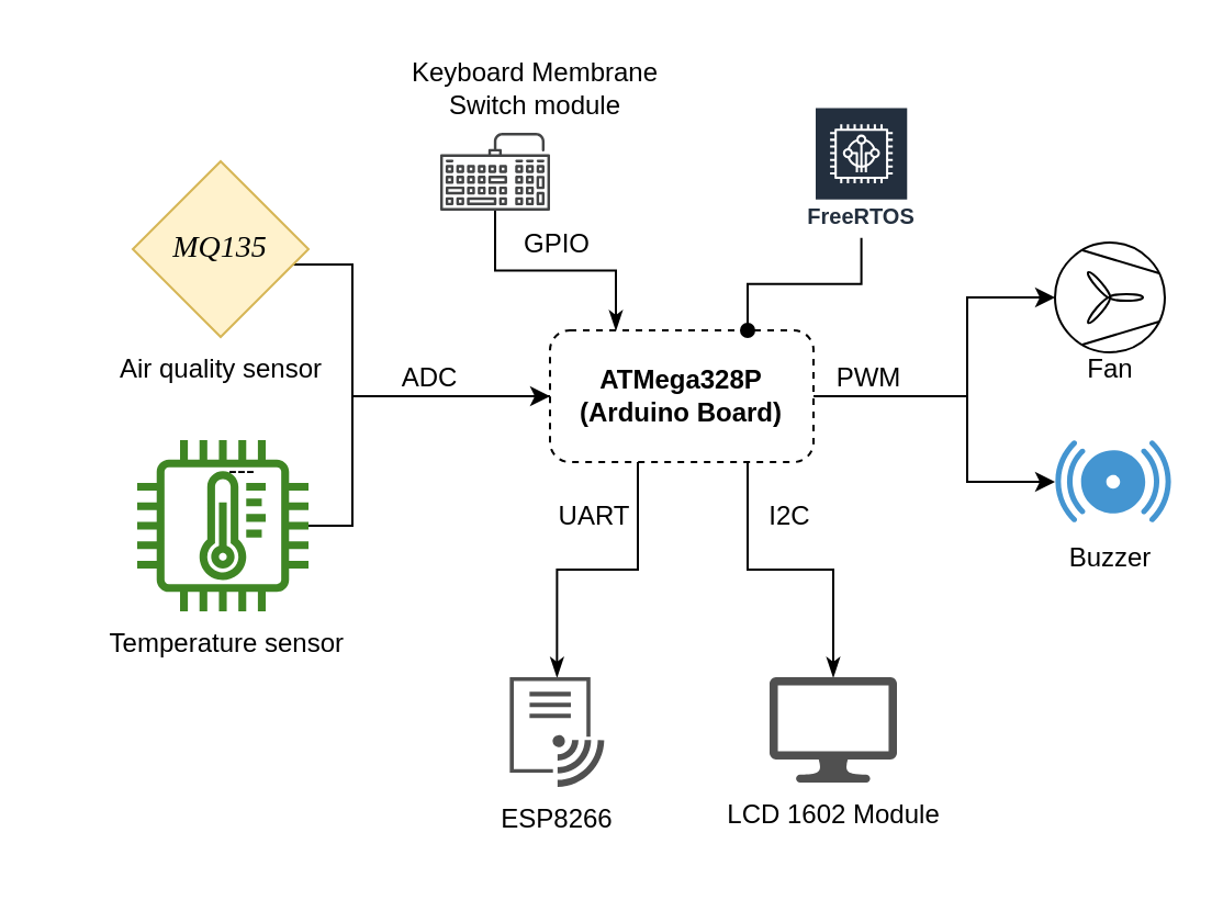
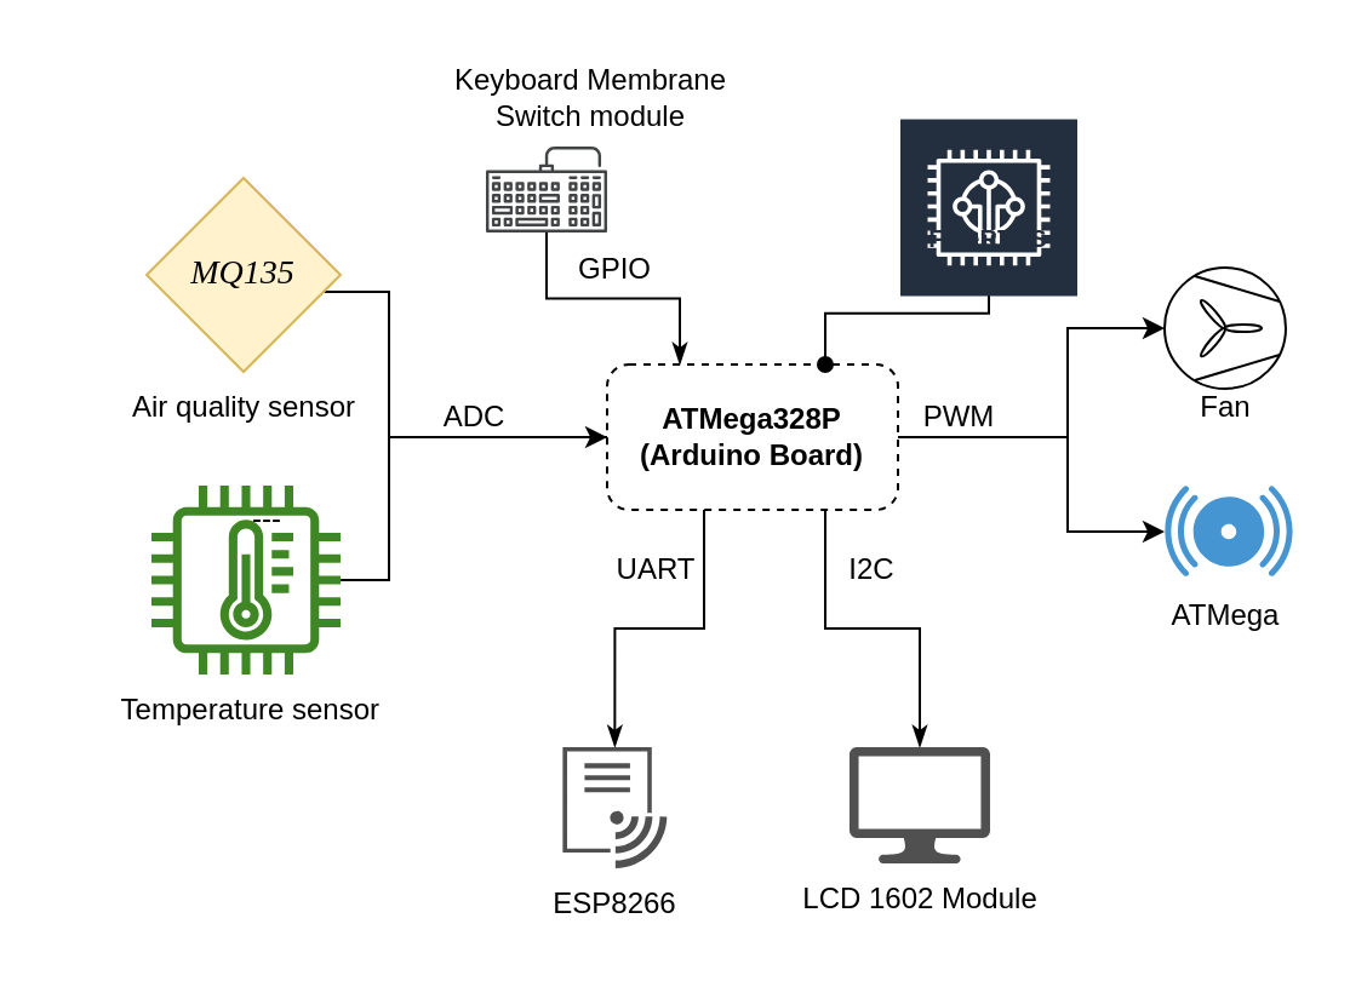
  <mxCell id="0" />
  <mxCell id="1" parent="0" />
  <mxCell id="2" style="edgeStyle=orthogonalEdgeStyle;rounded=0;orthogonalLoop=1;jettySize=auto;html=1;entryX=0;entryY=0.5;entryDx=0;entryDy=0;entryPerimeter=0;" parent="1" source="6" target="13" edge="1"><mxGeometry relative="1" as="geometry"><Array as="points"><mxPoint x="440" y="180" /><mxPoint x="440" y="135" /></Array></mxGeometry></mxCell>
  <mxCell id="3" style="edgeStyle=orthogonalEdgeStyle;rounded=0;orthogonalLoop=1;jettySize=auto;html=1;" parent="1" source="6" target="18" edge="1"><mxGeometry relative="1" as="geometry"><mxPoint x="390" y="230" as="targetPoint" /><Array as="points"><mxPoint x="440" y="180" /><mxPoint x="440" y="219" /></Array></mxGeometry></mxCell>
  <mxCell id="4" style="edgeStyle=orthogonalEdgeStyle;rounded=0;orthogonalLoop=1;jettySize=auto;html=1;entryX=0.5;entryY=0;entryDx=0;entryDy=0;entryPerimeter=0;endArrow=classicThin;endFill=1;" parent="1" source="6" target="23" edge="1"><mxGeometry relative="1" as="geometry"><Array as="points"><mxPoint x="290" y="259" /><mxPoint x="253" y="259" /></Array></mxGeometry></mxCell>
  <mxCell id="5" style="edgeStyle=orthogonalEdgeStyle;rounded=0;orthogonalLoop=1;jettySize=auto;html=1;exitX=0.75;exitY=1;exitDx=0;exitDy=0;endArrow=classicThin;endFill=1;" parent="1" source="6" target="26" edge="1"><mxGeometry relative="1" as="geometry" /></mxCell>
  <mxCell id="6" value="&lt;b&gt;ATMega328P&lt;br&gt;(Arduino Board)&lt;br&gt;&lt;/b&gt;" style="rounded=1;whiteSpace=wrap;html=1;dashed=1;" parent="1" vertex="1"><mxGeometry x="250" y="150" width="120" height="60" as="geometry" /></mxCell>
  <mxCell id="7" style="edgeStyle=orthogonalEdgeStyle;rounded=0;orthogonalLoop=1;jettySize=auto;html=1;entryX=0;entryY=0.5;entryDx=0;entryDy=0;endArrow=none;" parent="1" source="16" target="6" edge="1"><mxGeometry relative="1" as="geometry"><Array as="points"><mxPoint x="160" y="120" /><mxPoint x="160" y="180" /></Array></mxGeometry></mxCell>
  <mxCell id="8" value="---" style="group" parent="1" vertex="1" connectable="0"><mxGeometry x="20" y="200" width="180" height="108" as="geometry" /></mxCell>
  <mxCell id="9" value="" style="sketch=0;outlineConnect=0;fontColor=#232F3E;gradientColor=none;fillColor=#3F8624;strokeColor=none;dashed=0;verticalLabelPosition=bottom;verticalAlign=top;align=center;html=1;fontSize=12;fontStyle=0;aspect=fixed;pointerEvents=1;shape=mxgraph.aws4.iot_thing_temperature_sensor;" parent="8" vertex="1"><mxGeometry x="42" width="78" height="78" as="geometry" /></mxCell>
  <mxCell id="10" value="&amp;nbsp;Temperature sensor&lt;br&gt;" style="text;html=1;align=center;verticalAlign=middle;resizable=0;points=[];autosize=1;strokeColor=none;fillColor=none;" parent="8" vertex="1"><mxGeometry x="16" y="78" width="130" height="30" as="geometry" /></mxCell>
  <mxCell id="11" style="edgeStyle=orthogonalEdgeStyle;rounded=0;orthogonalLoop=1;jettySize=auto;html=1;entryX=0;entryY=0.5;entryDx=0;entryDy=0;" parent="1" source="9" target="6" edge="1"><mxGeometry relative="1" as="geometry"><Array as="points"><mxPoint x="160" y="239" /><mxPoint x="160" y="180" /></Array></mxGeometry></mxCell>
  <mxCell id="12" value="" style="group" parent="1" vertex="1" connectable="0"><mxGeometry x="480" y="110" width="50" height="73" as="geometry" /></mxCell>
  <mxCell id="13" value="" style="shape=mxgraph.pid.compressors_-_iso.blower,_fan;html=1;pointerEvents=1;align=center;verticalLabelPosition=bottom;verticalAlign=top;dashed=0;" parent="12" vertex="1"><mxGeometry width="50" height="50" as="geometry" /></mxCell>
  <mxCell id="14" value="Fan" style="text;html=1;align=center;verticalAlign=middle;resizable=0;points=[];autosize=1;strokeColor=none;fillColor=none;" parent="12" vertex="1"><mxGeometry x="5" y="43" width="40" height="30" as="geometry" /></mxCell>
  <mxCell id="15" value="" style="group" parent="1" vertex="1" connectable="0"><mxGeometry x="40" y="73" width="120" height="110" as="geometry" /></mxCell>
  <mxCell id="16" value="&lt;i&gt;&lt;font style=&quot;font-size: 14px;&quot; face=&quot;Bakbak One&quot; data-font-src=&quot;https://fonts.googleapis.com/css?family=Bakbak+One&quot;&gt;MQ135&lt;/font&gt;&lt;/i&gt;" style="rhombus;whiteSpace=wrap;html=1;aspect=fixed;fillColor=#fff2cc;strokeColor=#d6b656;" parent="15" vertex="1"><mxGeometry x="20" width="80" height="80" as="geometry" /></mxCell>
  <mxCell id="17" value="Air quality sensor" style="text;html=1;align=center;verticalAlign=middle;resizable=0;points=[];autosize=1;strokeColor=none;fillColor=none;" parent="15" vertex="1"><mxGeometry y="80" width="120" height="30" as="geometry" /></mxCell>
  <mxCell id="18" value="" style="shadow=0;dashed=0;html=1;strokeColor=none;fillColor=#4495D1;labelPosition=center;verticalLabelPosition=bottom;verticalAlign=top;align=center;outlineConnect=0;shape=mxgraph.veeam.2d.alarm;" parent="1" vertex="1"><mxGeometry x="480" y="200" width="52.8" height="37.6" as="geometry" /></mxCell>
  <mxCell id="19" style="edgeStyle=orthogonalEdgeStyle;rounded=0;orthogonalLoop=1;jettySize=auto;html=1;entryX=0.75;entryY=0;entryDx=0;entryDy=0;endArrow=oval;endFill=1;" parent="1" source="20" target="6" edge="1"><mxGeometry relative="1" as="geometry" /></mxCell>
- <mxCell id="20" value="FreeRTOS" style="sketch=0;outlineConnect=0;fontColor=#232F3E;gradientColor=none;strokeColor=#ffffff;fillColor=#232F3E;dashed=0;verticalLabelPosition=middle;verticalAlign=bottom;align=center;html=1;whiteSpace=wrap;fontSize=10;fontStyle=1;spacing=3;shape=mxgraph.aws4.productIcon;prIcon=mxgraph.aws4.freertos;" parent="1" vertex="1"><mxGeometry x="370" y="47.75" width="43.64" height="60" as="geometry" /></mxCell>
+ <mxCell id="20" value="FreeRTOS" style="sketch=0;outlineConnect=0;fontColor=#232F3E;gradientColor=none;strokeColor=#ffffff;fillColor=#232F3E;dashed=0;verticalLabelPosition=middle;verticalAlign=bottom;align=center;html=1;whiteSpace=wrap;fontSize=10;fontStyle=1;spacing=3;shape=mxgraph.aws4.productIcon;prIcon=mxgraph.aws4.freertos;" parent="1" vertex="1"><mxGeometry x="370" y="47.75" width="75" height="60" as="geometry" /></mxCell>
  <mxCell id="21" value="ADC" style="text;html=1;align=center;verticalAlign=middle;resizable=0;points=[];autosize=1;strokeColor=none;fillColor=none;" parent="1" vertex="1"><mxGeometry x="170" y="157" width="50" height="30" as="geometry" /></mxCell>
  <mxCell id="22" value="PWM" style="text;html=1;align=center;verticalAlign=middle;resizable=0;points=[];autosize=1;strokeColor=none;fillColor=none;" parent="1" vertex="1"><mxGeometry x="370" y="157" width="50" height="30" as="geometry" /></mxCell>
  <mxCell id="23" value="" style="sketch=0;pointerEvents=1;shadow=0;dashed=0;html=1;strokeColor=none;labelPosition=center;verticalLabelPosition=bottom;verticalAlign=top;align=center;fillColor=#505050;shape=mxgraph.mscae.intune.intune_wifi_profiles" parent="1" vertex="1"><mxGeometry x="231.68" y="308" width="43" height="50" as="geometry" /></mxCell>
  <mxCell id="24" value="UART" style="text;html=1;align=center;verticalAlign=middle;resizable=0;points=[];autosize=1;strokeColor=none;fillColor=none;" parent="1" vertex="1"><mxGeometry x="240" y="220" width="60" height="30" as="geometry" /></mxCell>
  <mxCell id="25" value="ESP8266" style="text;html=1;align=center;verticalAlign=middle;resizable=0;points=[];autosize=1;strokeColor=none;fillColor=none;" parent="1" vertex="1"><mxGeometry x="218.18" y="358" width="70" height="30" as="geometry" /></mxCell>
  <mxCell id="26" value="" style="sketch=0;pointerEvents=1;shadow=0;dashed=0;html=1;strokeColor=none;fillColor=#505050;labelPosition=center;verticalLabelPosition=bottom;verticalAlign=top;outlineConnect=0;align=center;shape=mxgraph.office.devices.lcd_monitor;" parent="1" vertex="1"><mxGeometry x="350" y="308" width="58" height="48" as="geometry" /></mxCell>
  <mxCell id="27" value="I2C" style="text;html=1;align=center;verticalAlign=middle;resizable=0;points=[];autosize=1;strokeColor=none;fillColor=none;" parent="1" vertex="1"><mxGeometry x="339" y="220" width="40" height="30" as="geometry" /></mxCell>
  <mxCell id="28" value="LCD 1602 Module" style="text;html=1;align=center;verticalAlign=middle;resizable=0;points=[];autosize=1;strokeColor=none;fillColor=none;" parent="1" vertex="1"><mxGeometry x="319" y="356" width="120" height="30" as="geometry" /></mxCell>
- <mxCell id="29" value="Buzzer" style="text;html=1;align=center;verticalAlign=middle;resizable=0;points=[];autosize=1;strokeColor=none;fillColor=none;" parent="1" vertex="1"><mxGeometry x="475" y="239" width="60" height="30" as="geometry" /></mxCell>
+ <mxCell id="29" value="ATMega" style="text;html=1;align=center;verticalAlign=middle;resizable=0;points=[];autosize=1;strokeColor=none;fillColor=none;" parent="1" vertex="1"><mxGeometry x="475" y="239" width="60" height="30" as="geometry" /></mxCell>
  <mxCell id="30" style="edgeStyle=orthogonalEdgeStyle;rounded=0;orthogonalLoop=1;jettySize=auto;html=1;entryX=0.25;entryY=0;entryDx=0;entryDy=0;endArrow=classicThin;endFill=1;" parent="1" source="31" target="6" edge="1"><mxGeometry relative="1" as="geometry" /></mxCell>
  <mxCell id="31" value="" style="sketch=0;pointerEvents=1;shadow=0;dashed=0;html=1;strokeColor=none;fillColor=#434445;aspect=fixed;labelPosition=center;verticalLabelPosition=bottom;verticalAlign=top;align=center;outlineConnect=0;shape=mxgraph.vvd.keyboard;" parent="1" vertex="1"><mxGeometry x="200" y="60" width="50" height="35.5" as="geometry" /></mxCell>
  <mxCell id="32" value="Keyboard Membrane&lt;br&gt;Switch module" style="text;html=1;align=center;verticalAlign=middle;resizable=0;points=[];autosize=1;strokeColor=none;fillColor=none;" parent="1" vertex="1"><mxGeometry x="173.18" y="20" width="140" height="40" as="geometry" /></mxCell>
  <mxCell id="33" value="GPIO" style="text;html=1;align=center;verticalAlign=middle;resizable=0;points=[];autosize=1;strokeColor=none;fillColor=none;" parent="1" vertex="1"><mxGeometry x="228.18" y="95.5" width="50" height="30" as="geometry" /></mxCell>
